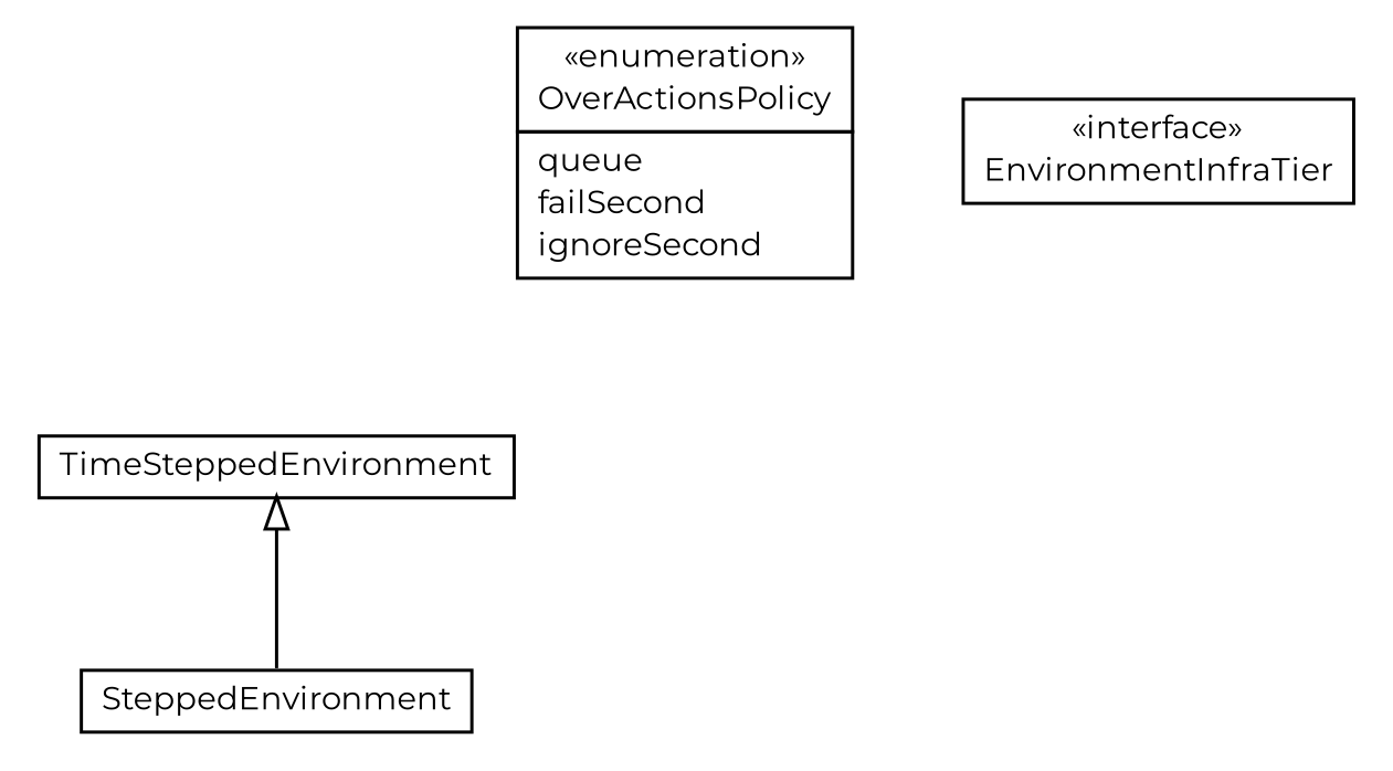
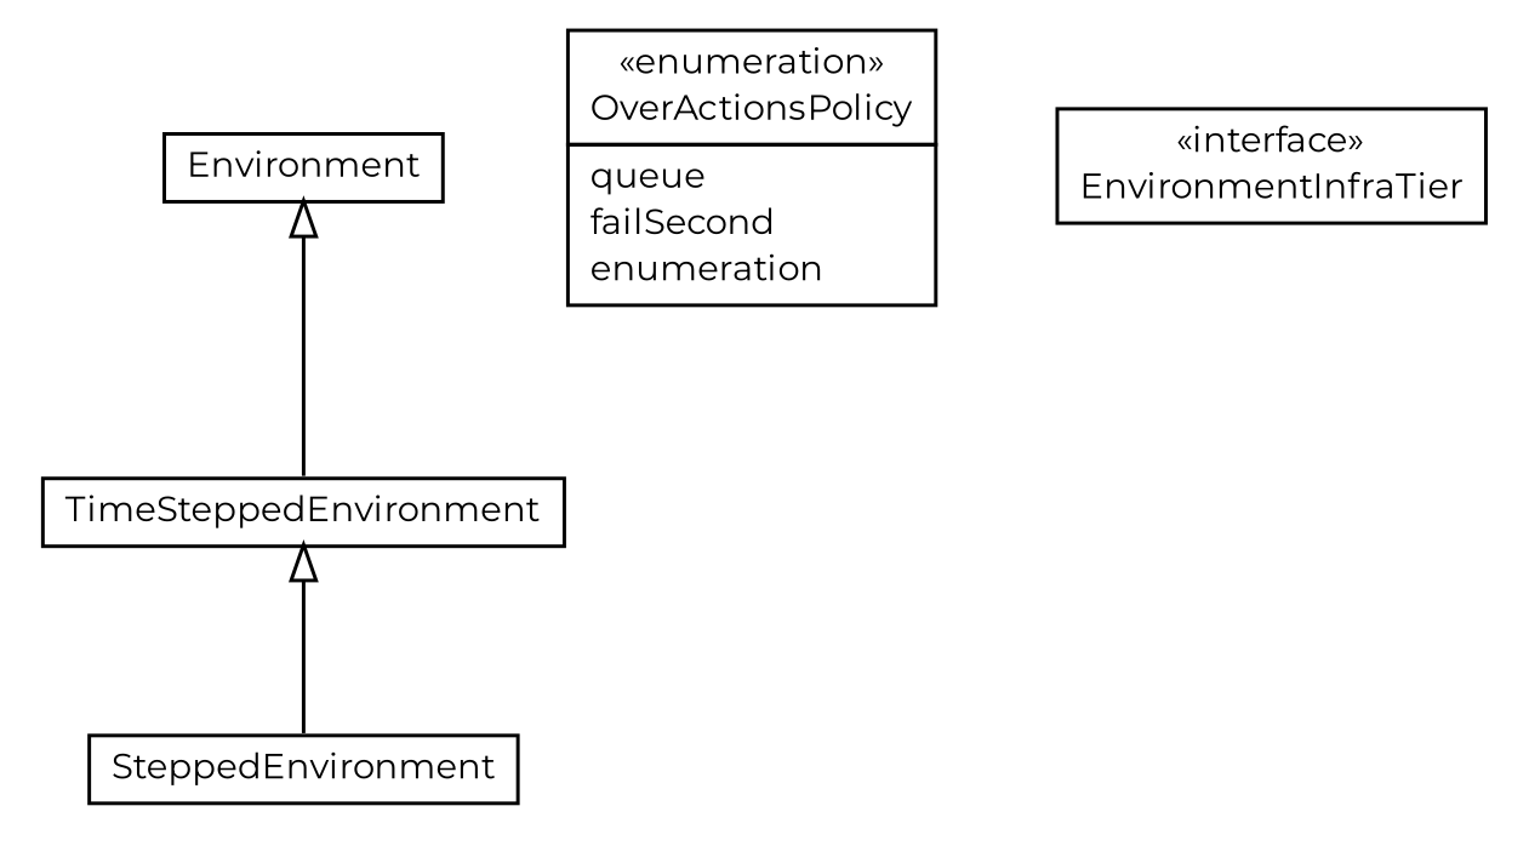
  digraph {
    nodesep=0.25
    ranksep=0.5
    fontname=Montserrat
    node [fontcolor=black fontname=Montserrat fontsize=10.0 shape=plaintext]
    edge [arrowtail=empty dir=back fontname=Montserrat fontsize=10 headport=p labelfontname=Helvetica labelfontsize=10 tailport=p]
    n1 [label=<<table title="jason.environment.TimeSteppedEnvironment" border="0" cellborder="1" cellspacing="0" cellpadding="2" port="p" href="./TimeSteppedEnvironment.html"> 		<tr><td><table border="0" cellspacing="0" cellpadding="1"> <tr><td align="center" balign="center"> TimeSteppedEnvironment </td></tr> 		</table></td></tr> 		</table>>]
    n2 [label=<<table title="jason.environment.SteppedEnvironment" border="0" cellborder="1" cellspacing="0" cellpadding="2" port="p" href="./SteppedEnvironment.html"> 		<tr><td><table border="0" cellspacing="0" cellpadding="1"> <tr><td align="center" balign="center"> SteppedEnvironment </td></tr> 		</table></td></tr> 		</table>>]
-   n3 [label=<<table title="jason.environment.TimeSteppedEnvironment.OverActionsPolicy" border="0" cellborder="1" cellspacing="0" cellpadding="2" port="p" href="./TimeSteppedEnvironment.OverActionsPolicy.html"> 		<tr><td><table border="0" cellspacing="0" cellpadding="1"> <tr><td align="center" balign="center"> &#171;enumeration&#187; </td></tr> <tr><td align="center" balign="center"> OverActionsPolicy </td></tr> 		</table></td></tr> 		<tr><td><table border="0" cellspacing="0" cellpadding="1"> <tr><td align="left" balign="left"> queue </td></tr> <tr><td align="left" balign="left"> failSecond </td></tr> <tr><td align="left" balign="left"> ignoreSecond </td></tr> 		</table></td></tr> 		</table>>]
+   n3 [label=<<table title="jason.environment.TimeSteppedEnvironment.OverActionsPolicy" border="0" cellborder="1" cellspacing="0" cellpadding="2" port="p" href="./TimeSteppedEnvironment.OverActionsPolicy.html"> 		<tr><td><table border="0" cellspacing="0" cellpadding="1"> <tr><td align="center" balign="center"> &#171;enumeration&#187; </td></tr> <tr><td align="center" balign="center"> OverActionsPolicy </td></tr> 		</table></td></tr> 		<tr><td><table border="0" cellspacing="0" cellpadding="1"> <tr><td align="left" balign="left"> queue </td></tr> <tr><td align="left" balign="left"> failSecond </td></tr> <tr><td align="left" balign="left"> enumeration </td></tr> 		</table></td></tr> 		</table>>]
    n4 [label=<<table title="jason.environment.EnvironmentInfraTier" border="0" cellborder="1" cellspacing="0" cellpadding="2" port="p" href="./EnvironmentInfraTier.html"> 		<tr><td><table border="0" cellspacing="0" cellpadding="1"> <tr><td align="center" balign="center"> &#171;interface&#187; </td></tr> <tr><td align="center" balign="center"> EnvironmentInfraTier </td></tr> 		</table></td></tr> 		</table>>]
+   n5 [label=<<table title="jason.environment.Environment" border="0" cellborder="1" cellspacing="0" cellpadding="2" port="p" href="./Environment.html"> 		<tr><td><table border="0" cellspacing="0" cellpadding="1"> <tr><td align="center" balign="center"> Environment </td></tr> 		</table></td></tr> 		</table>>]
    n1 -> n2
+   n5 -> n1
  }
